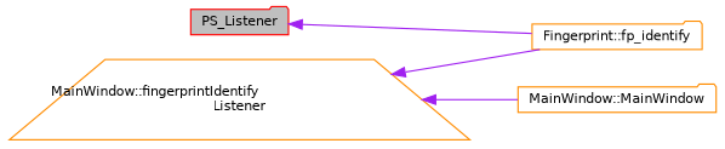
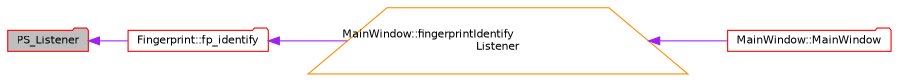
  digraph {
    rankdir=LR
    node [color=red fillcolor=white fontname=Helvetica fontsize=10 shape=folder style=filled]
    edge [color=purple dir=back fontname=Helvetica fontsize=10 labelfontname=Helvetica labelfontsize=10 style=solid]
    n1 [fillcolor=grey75 fontcolor=black height=0.2 label=PS_Listener width=0.4]
-   n2 [color=darkorange height=0.2 label="Fingerprint::fp_identify" width=0.4]
+   n2 [height=0.2 label="Fingerprint::fp_identify" width=0.4]
    n3 [color=darkorange height=0.2 label="MainWindow::fingerprintIdentify\lListener" shape=trapezium width=0.4]
-   n4 [color=darkorange height=0.2 label="MainWindow::MainWindow" width=0.4]
+   n4 [height=0.2 label="MainWindow::MainWindow" width=0.4]
    n1 -> n2
-   n3 -> n2
+   n2 -> n3
    n3 -> n4
  }
